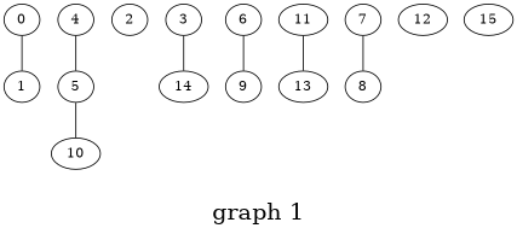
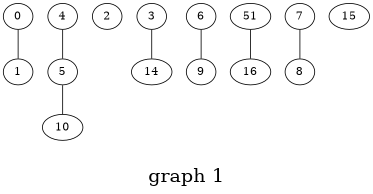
  graph {
    fontsize=24
    label="\ngraph 1\n"
    splines=false
    node [shape=ellipse]
    0 [height=0.3 width=0.3]
    1 [height=0.3 width=0.3]
    5 [height=0.3 width=0.3]
    10 [height=0.3 width=0.3]
    2 [height=0.3 width=0.3]
    3 [height=0.3 width=0.3]
    14 [height=0.3 width=0.3]
    4 [height=0.3 width=0.3]
    9 [height=0.3 width=0.3]
-   13 [height=0.3 width=0.3]
+   13 [height=0.3 width=0.3 label=16]
    6 [height=0.3 width=0.3]
    7 [height=0.3 width=0.3]
    8 [height=0.3 width=0.3]
-   11 [height=0.3 width=0.3]
-   12 [height=0.3 width=0.3]
+   11 [height=0.3 width=0.3 label=51]
    15 [height=0.3 width=0.3]
    0 -- 1
    5 -- 10
    3 -- 14
    4 -- 5
    6 -- 9
    7 -- 8
    11 -- 13
  }
